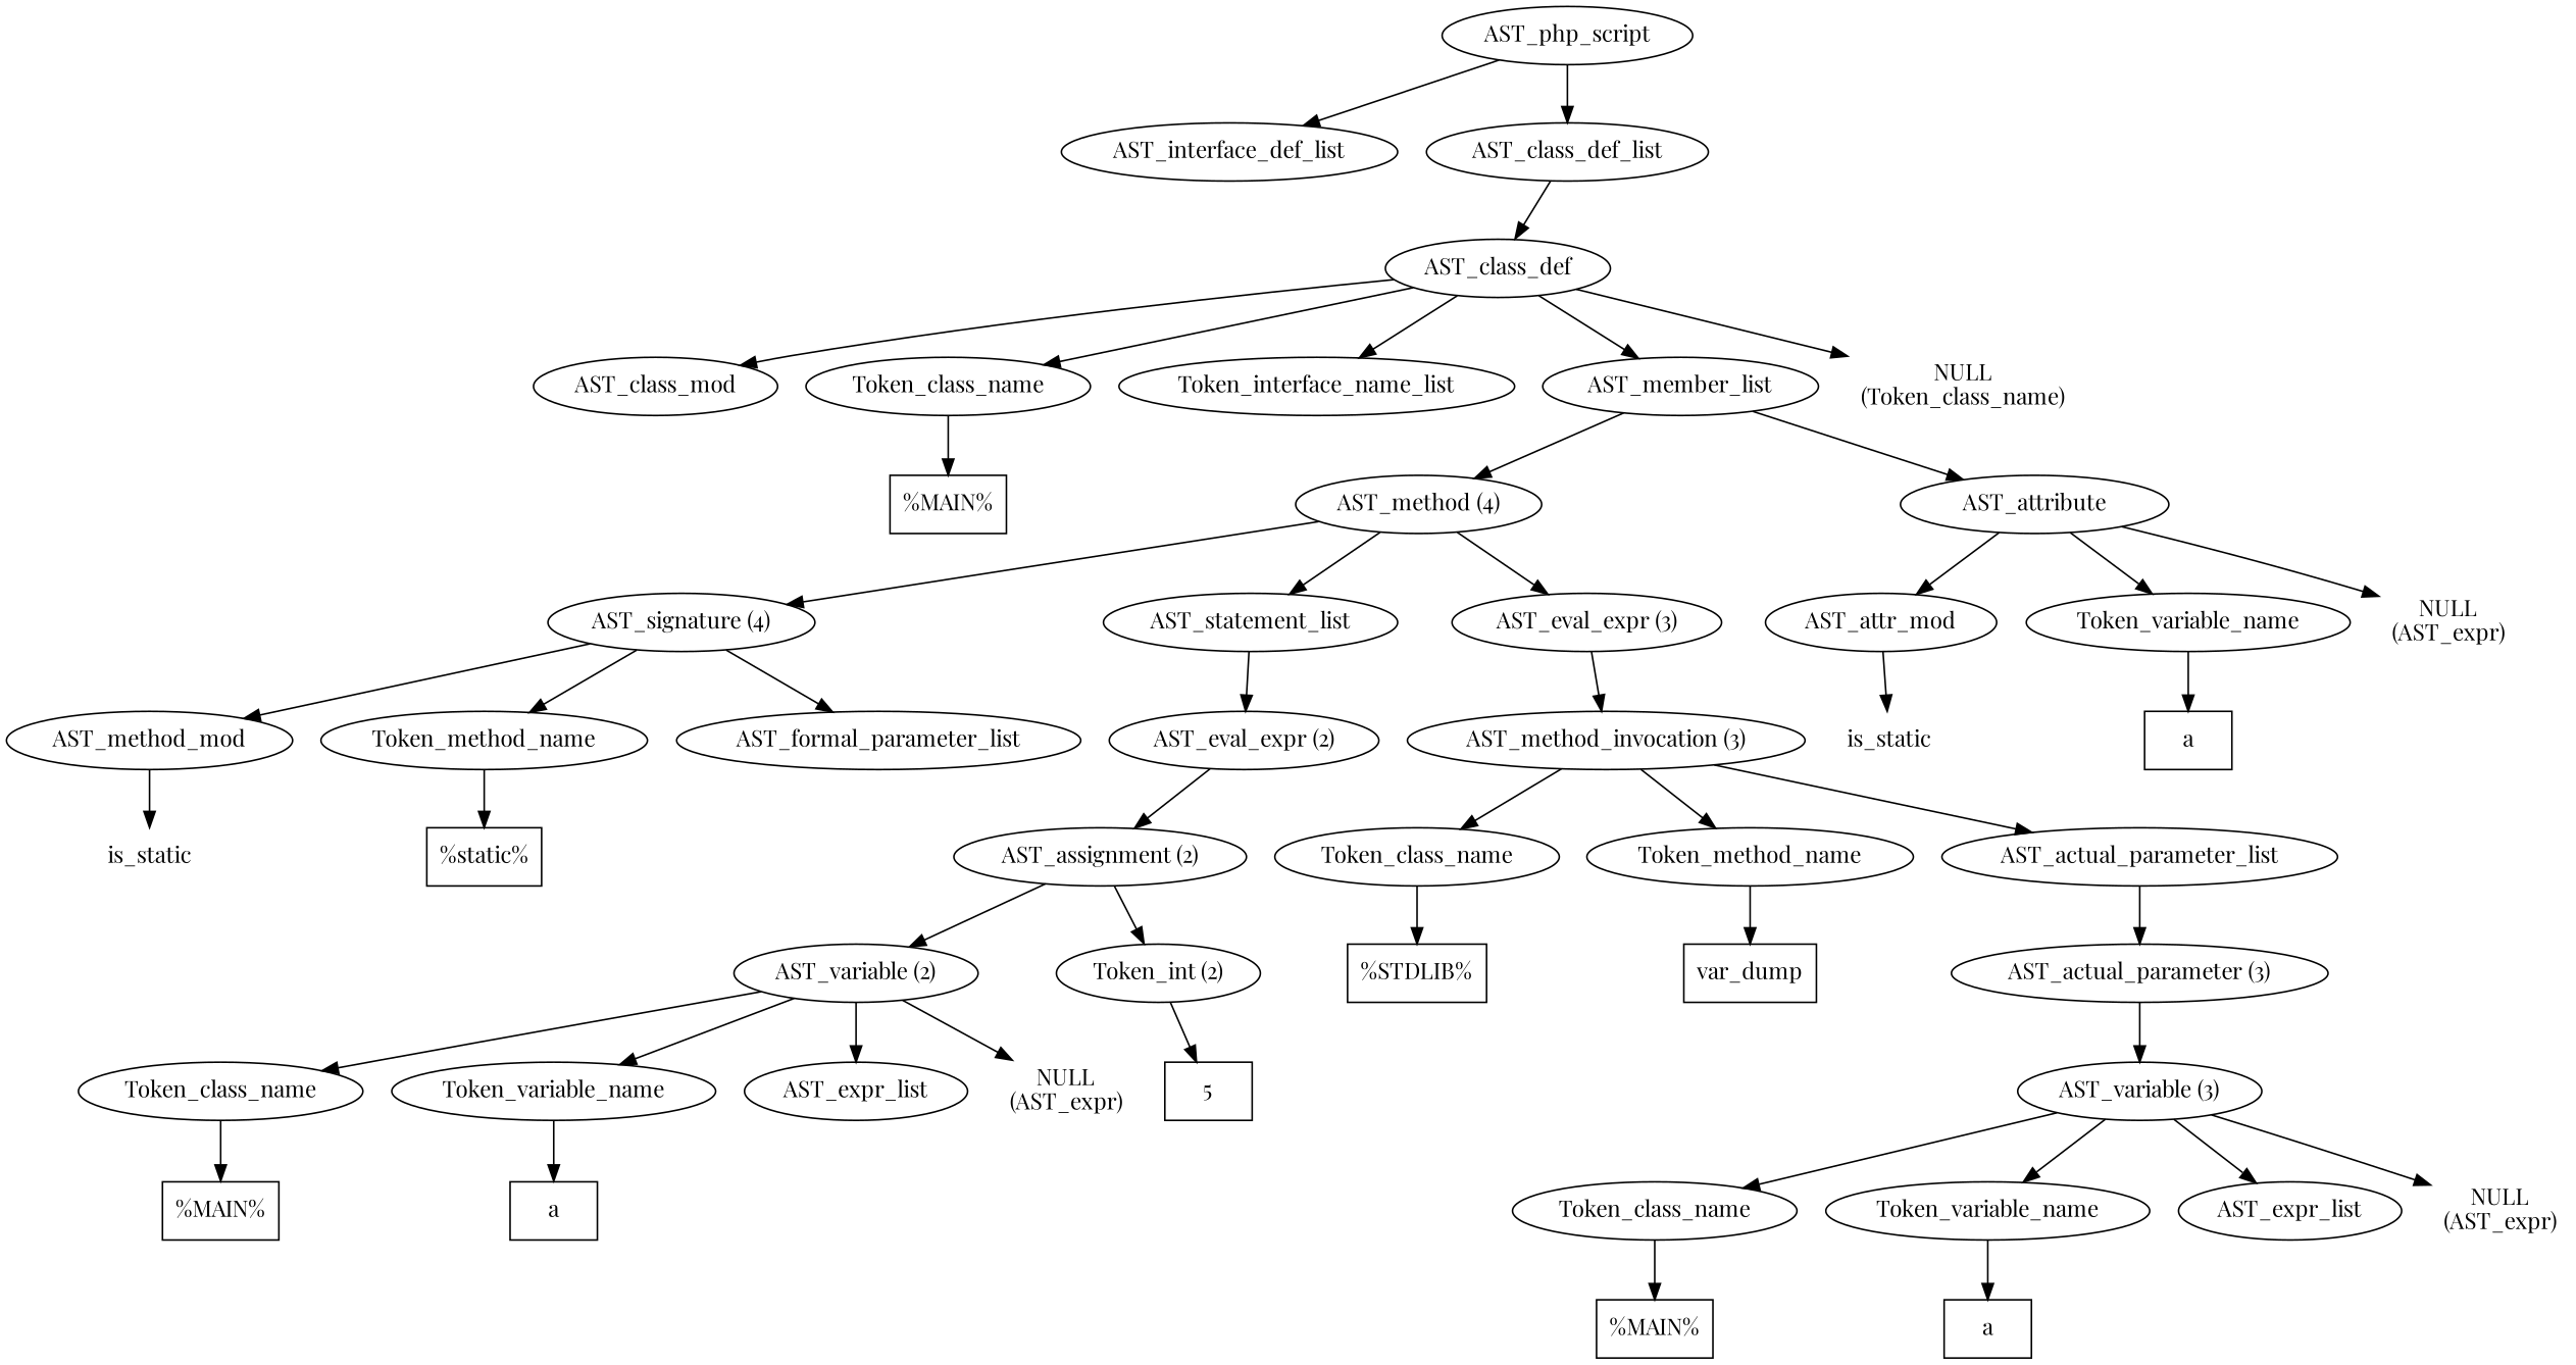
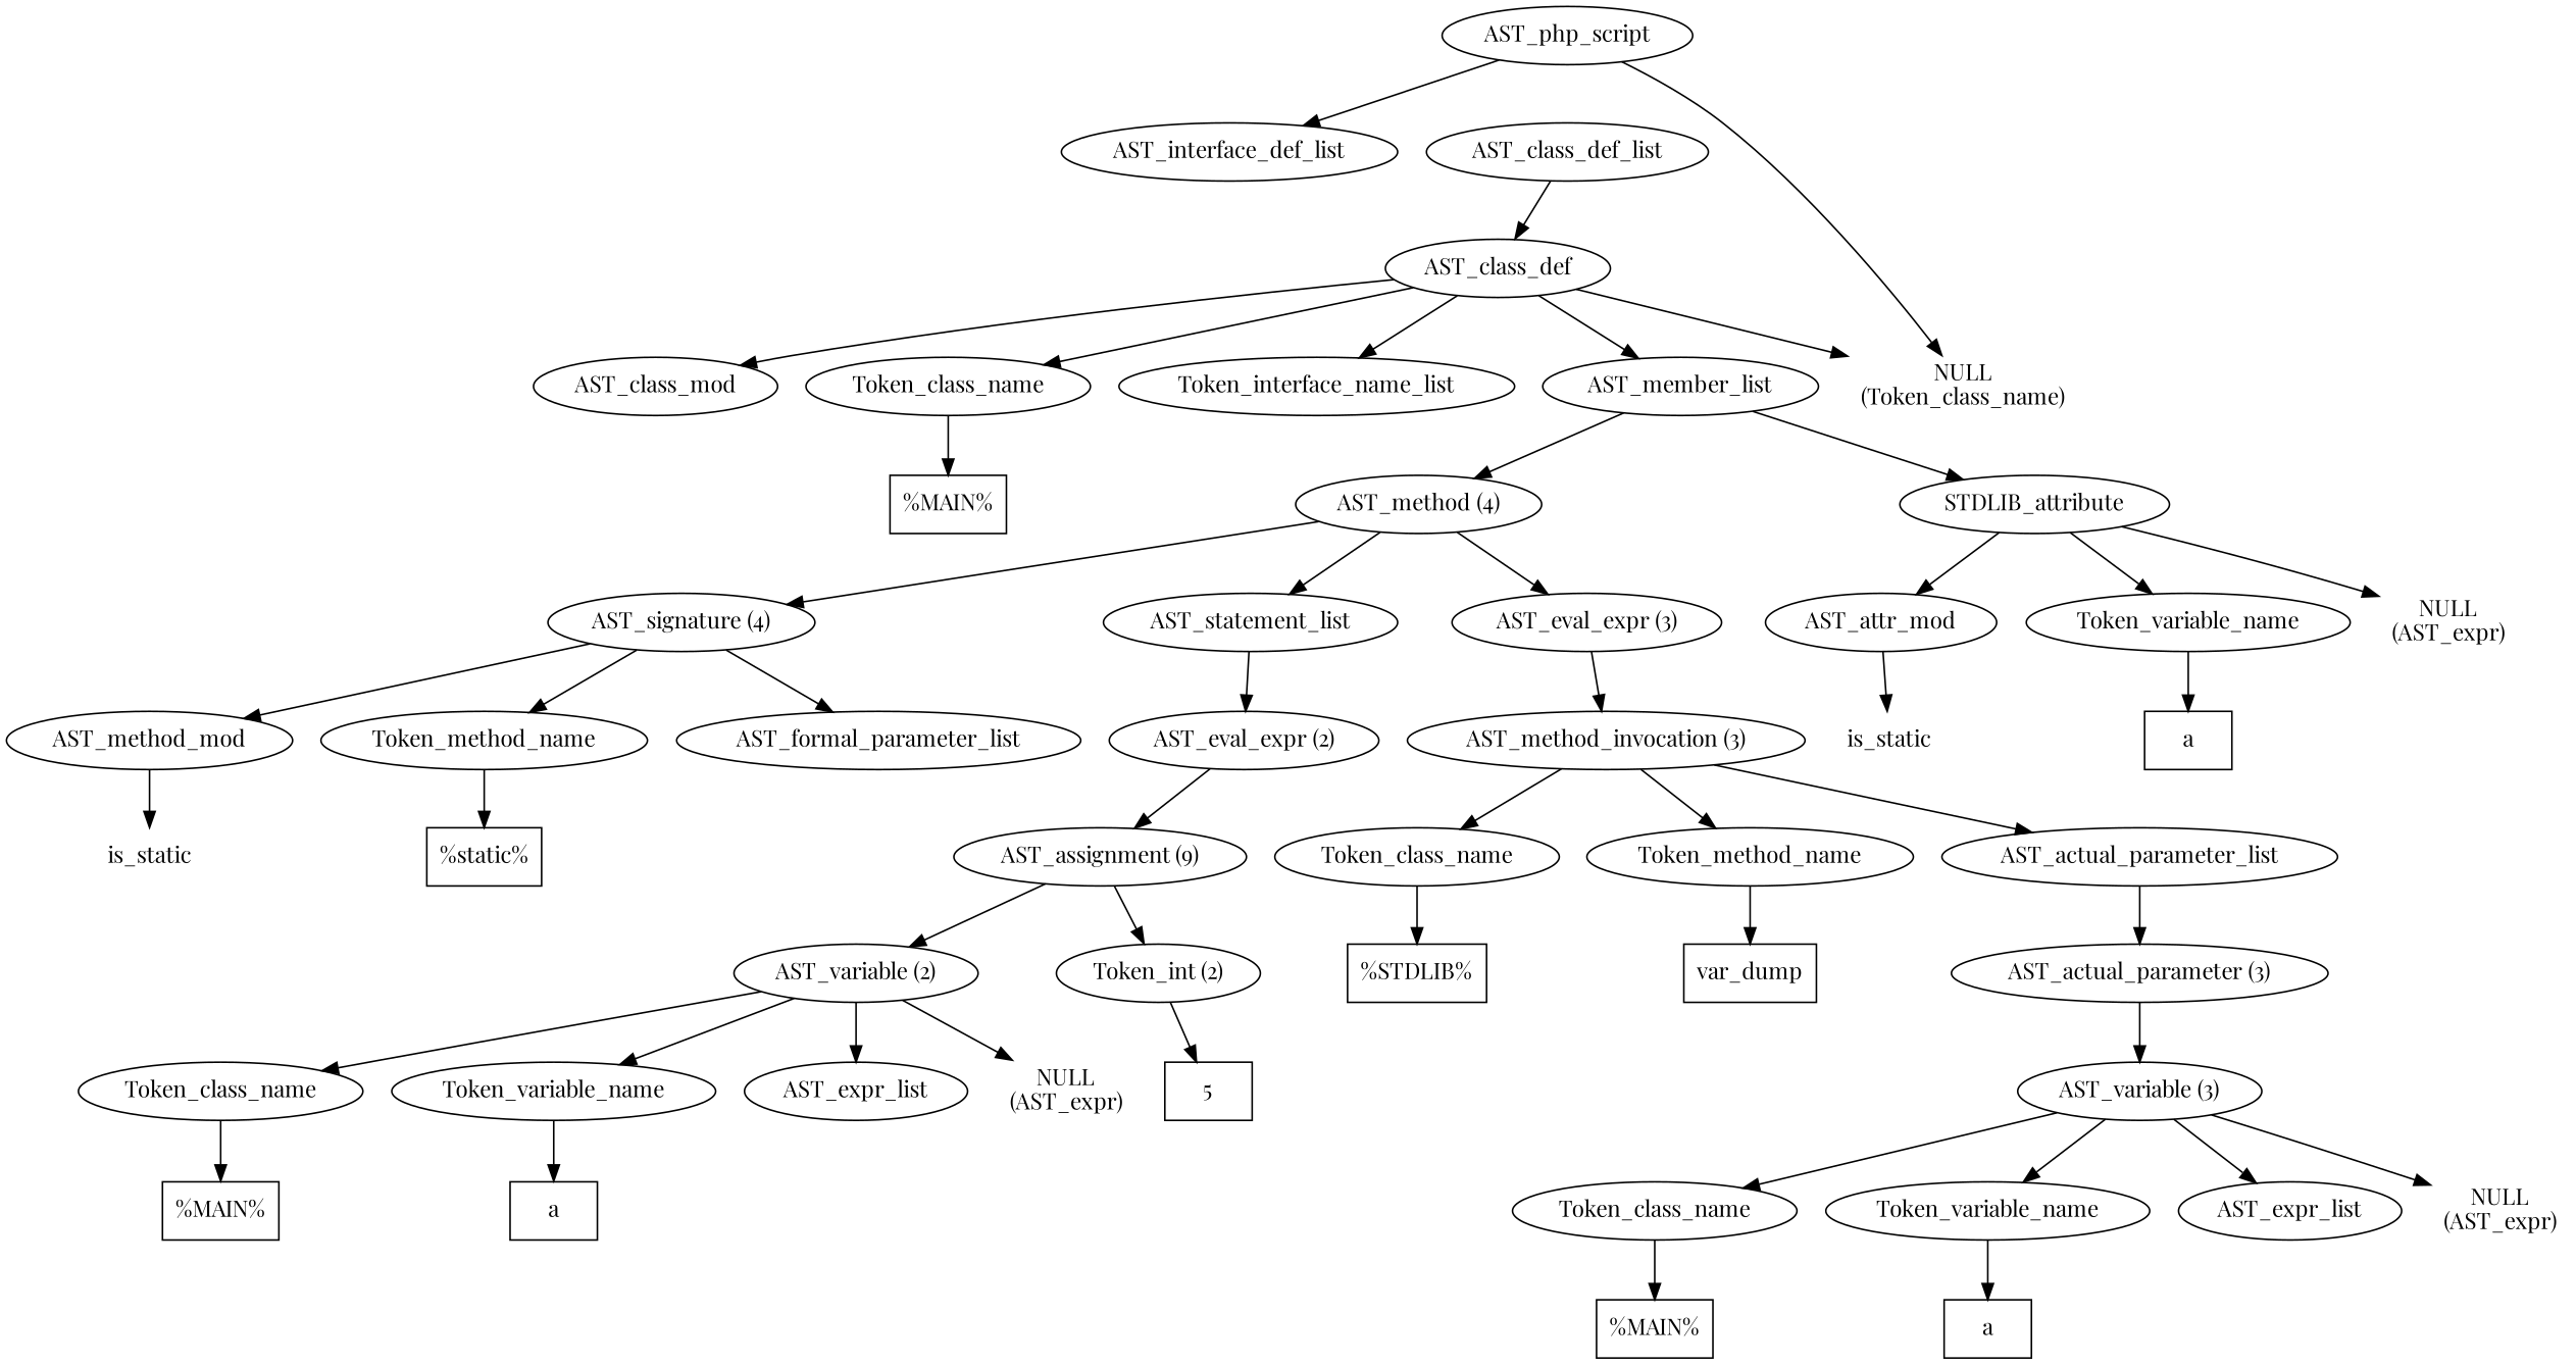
  digraph {
    fontname="Playfair Display"
    node [fontname="Playfair Display"]
    edge [fontname="Playfair Display"]
    n1 [label=AST_php_script]
    n2 [label=AST_interface_def_list]
    n3 [label=AST_class_def_list]
    n4 [label=AST_class_def]
    n5 [label=AST_class_mod]
    n6 [label=Token_class_name]
    n7 [label="NULL\n(Token_class_name)" shape=plaintext]
    n8 [label=Token_interface_name_list]
    n9 [label=AST_member_list]
    n10 [label="%MAIN%" shape=box]
    n11 [label="AST_method (4)"]
-   n12 [label=AST_attribute]
+   n12 [label=STDLIB_attribute]
    n13 [label="AST_signature (4)"]
    n14 [label=AST_statement_list]
    n15 [label="AST_eval_expr (3)"]
    n16 [label=AST_attr_mod]
    n17 [label=Token_variable_name]
    n18 [label="NULL\n(AST_expr)" shape=plaintext]
    n19 [label=AST_method_mod]
    n20 [label=Token_method_name]
    n21 [label=AST_formal_parameter_list]
    n22 [label="AST_eval_expr (2)"]
    n23 [label=is_static shape=plaintext]
    n24 [label="%static%" shape=box]
-   n25 [label="AST_assignment (2)"]
+   n25 [label="AST_assignment (9)"]
    n26 [label="AST_method_invocation (3)"]
    n27 [label="AST_variable (2)"]
    n28 [label="Token_int (2)"]
    n29 [label=Token_class_name]
    n30 [label=Token_variable_name]
    n31 [label=AST_expr_list]
    n32 [label="NULL\n(AST_expr)" shape=plaintext]
    n33 [label=5 shape=box]
    n34 [label="%MAIN%" shape=box]
    n35 [label=a shape=box]
    n36 [label=Token_class_name]
    n37 [label=Token_method_name]
    n38 [label=AST_actual_parameter_list]
    n39 [label="%STDLIB%" shape=box]
    n40 [label=var_dump shape=box]
    n41 [label="AST_actual_parameter (3)"]
    n42 [label="AST_variable (3)"]
    n43 [label=Token_class_name]
    n44 [label=Token_variable_name]
    n45 [label=AST_expr_list]
    n46 [label="NULL\n(AST_expr)" shape=plaintext]
    n47 [label="%MAIN%" shape=box]
    n48 [label=a shape=box]
    n49 [label=is_static shape=plaintext]
    n50 [label=a shape=box]
    n1 -> n2
-   n1 -> n3
+   n1 -> n7
    n3 -> n4
    n4 -> n5
    n4 -> n6
    n4 -> n7
    n4 -> n8
    n4 -> n9
    n6 -> n10
    n9 -> n11
    n9 -> n12
    n11 -> n13
    n11 -> n14
    n11 -> n15
    n12 -> n16
    n12 -> n17
    n12 -> n18
    n13 -> n19
    n13 -> n20
    n13 -> n21
    n14 -> n22
    n15 -> n26
    n16 -> n49
    n17 -> n50
    n19 -> n23
    n20 -> n24
    n22 -> n25
    n25 -> n27
    n25 -> n28
    n26 -> n36
    n26 -> n37
    n26 -> n38
    n27 -> n29
    n27 -> n30
    n27 -> n31
    n27 -> n32
    n28 -> n33
    n29 -> n34
    n30 -> n35
    n36 -> n39
    n37 -> n40
    n38 -> n41
    n41 -> n42
    n42 -> n43
    n42 -> n44
    n42 -> n45
    n42 -> n46
    n43 -> n47
    n44 -> n48
  }
